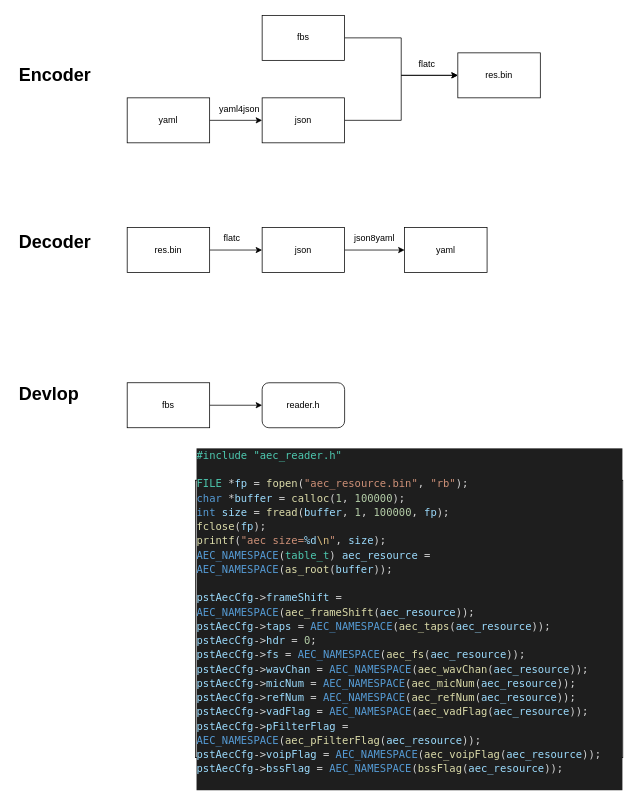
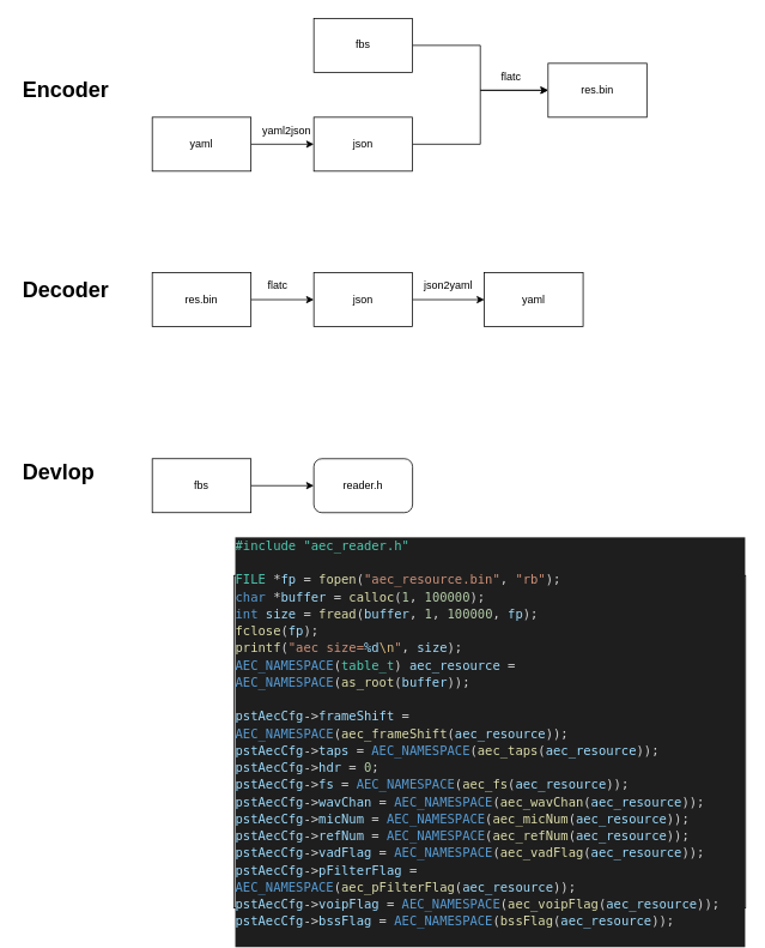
  <mxCell id="0" />
  <mxCell id="1" parent="0" />
  <mxCell id="2" style="edgeStyle=orthogonalEdgeStyle;rounded=0;orthogonalLoop=1;jettySize=auto;html=1;entryX=0;entryY=0.5;entryDx=0;entryDy=0;" parent="1" source="3" target="5" edge="1"><mxGeometry relative="1" as="geometry" /></mxCell>
  <mxCell id="3" value="yaml" style="rounded=0;whiteSpace=wrap;html=1;" parent="1" vertex="1"><mxGeometry x="169" y="130" width="110" height="60" as="geometry" /></mxCell>
  <mxCell id="4" style="edgeStyle=orthogonalEdgeStyle;rounded=0;orthogonalLoop=1;jettySize=auto;html=1;entryX=0;entryY=0.5;entryDx=0;entryDy=0;" parent="1" source="5" target="6" edge="1"><mxGeometry relative="1" as="geometry" /></mxCell>
  <mxCell id="5" value="json" style="rounded=0;whiteSpace=wrap;html=1;" parent="1" vertex="1"><mxGeometry x="349" y="130" width="110" height="60" as="geometry" /></mxCell>
  <mxCell id="6" value="res.bin" style="rounded=0;whiteSpace=wrap;html=1;" parent="1" vertex="1"><mxGeometry x="610" y="70" width="110" height="60" as="geometry" /></mxCell>
- <mxCell id="7" value="yaml4json" style="text;html=1;strokeColor=none;fillColor=none;align=center;verticalAlign=middle;whiteSpace=wrap;rounded=0;" parent="1" vertex="1"><mxGeometry x="289" y="130" width="60" height="30" as="geometry" /></mxCell>
+ <mxCell id="7" value="yaml2json" style="text;html=1;strokeColor=none;fillColor=none;align=center;verticalAlign=middle;whiteSpace=wrap;rounded=0;" parent="1" vertex="1"><mxGeometry x="289" y="130" width="60" height="30" as="geometry" /></mxCell>
  <mxCell id="8" style="edgeStyle=orthogonalEdgeStyle;rounded=0;orthogonalLoop=1;jettySize=auto;html=1;entryX=0;entryY=0.5;entryDx=0;entryDy=0;" parent="1" source="9" target="11" edge="1"><mxGeometry relative="1" as="geometry" /></mxCell>
  <mxCell id="9" value="res.bin" style="rounded=0;whiteSpace=wrap;html=1;" parent="1" vertex="1"><mxGeometry x="169" y="303" width="110" height="60" as="geometry" /></mxCell>
  <mxCell id="10" style="edgeStyle=orthogonalEdgeStyle;rounded=0;orthogonalLoop=1;jettySize=auto;html=1;entryX=0;entryY=0.5;entryDx=0;entryDy=0;" parent="1" source="11" target="12" edge="1"><mxGeometry relative="1" as="geometry" /></mxCell>
  <mxCell id="11" value="json" style="rounded=0;whiteSpace=wrap;html=1;" parent="1" vertex="1"><mxGeometry x="349" y="303" width="110" height="60" as="geometry" /></mxCell>
  <mxCell id="12" value="yaml" style="rounded=0;whiteSpace=wrap;html=1;" parent="1" vertex="1"><mxGeometry x="539" y="303" width="110" height="60" as="geometry" /></mxCell>
- <mxCell id="13" value="json8yaml" style="text;html=1;strokeColor=none;fillColor=none;align=center;verticalAlign=middle;whiteSpace=wrap;rounded=0;" parent="1" vertex="1"><mxGeometry x="469" y="303" width="60" height="30" as="geometry" /></mxCell>
+ <mxCell id="13" value="json2yaml" style="text;html=1;strokeColor=none;fillColor=none;align=center;verticalAlign=middle;whiteSpace=wrap;rounded=0;" parent="1" vertex="1"><mxGeometry x="469" y="303" width="60" height="30" as="geometry" /></mxCell>
  <mxCell id="14" style="edgeStyle=orthogonalEdgeStyle;rounded=0;orthogonalLoop=1;jettySize=auto;html=1;entryX=0;entryY=0.5;entryDx=0;entryDy=0;" edge="1" parent="1" source="15" target="6"><mxGeometry relative="1" as="geometry" /></mxCell>
  <mxCell id="15" value="fbs" style="rounded=0;whiteSpace=wrap;html=1;" vertex="1" parent="1"><mxGeometry x="349" y="20" width="110" height="60" as="geometry" /></mxCell>
  <mxCell id="16" value="&lt;h1&gt;Encoder&lt;/h1&gt;" style="text;html=1;strokeColor=none;fillColor=none;spacing=5;spacingTop=-20;whiteSpace=wrap;overflow=hidden;rounded=0;" vertex="1" parent="1"><mxGeometry x="20" y="80" width="130" height="60" as="geometry" /></mxCell>
  <mxCell id="17" value="&lt;h1&gt;Decoder&lt;/h1&gt;" style="text;html=1;strokeColor=none;fillColor=none;spacing=5;spacingTop=-20;whiteSpace=wrap;overflow=hidden;rounded=0;" vertex="1" parent="1"><mxGeometry x="20" y="303" width="130" height="60" as="geometry" /></mxCell>
  <mxCell id="18" value="flatc" style="text;html=1;strokeColor=none;fillColor=none;align=center;verticalAlign=middle;whiteSpace=wrap;rounded=0;" vertex="1" parent="1"><mxGeometry x="539" y="70" width="60" height="30" as="geometry" /></mxCell>
  <mxCell id="19" value="flatc" style="text;html=1;strokeColor=none;fillColor=none;align=center;verticalAlign=middle;whiteSpace=wrap;rounded=0;" vertex="1" parent="1"><mxGeometry x="279" y="303" width="60" height="30" as="geometry" /></mxCell>
  <mxCell id="20" value="&lt;h1&gt;Devlop&lt;/h1&gt;" style="text;html=1;strokeColor=none;fillColor=none;spacing=5;spacingTop=-20;whiteSpace=wrap;overflow=hidden;rounded=0;" vertex="1" parent="1"><mxGeometry x="20" y="505" width="130" height="60" as="geometry" /></mxCell>
  <mxCell id="21" style="edgeStyle=orthogonalEdgeStyle;rounded=0;orthogonalLoop=1;jettySize=auto;html=1;" edge="1" parent="1" source="22" target="23"><mxGeometry relative="1" as="geometry" /></mxCell>
  <mxCell id="22" value="fbs" style="rounded=0;whiteSpace=wrap;html=1;" vertex="1" parent="1"><mxGeometry x="169" y="510" width="110" height="60" as="geometry" /></mxCell>
  <mxCell id="23" value="reader.h" style="whiteSpace=wrap;html=1;rounded=1;" vertex="1" parent="1"><mxGeometry x="349" y="510" width="110" height="60" as="geometry" /></mxCell>
  <mxCell id="24" value="&lt;div style=&quot;color: rgb(212, 212, 212); background-color: rgb(30, 30, 30); font-family: &amp;quot;Droid Sans Mono&amp;quot;, &amp;quot;monospace&amp;quot;, monospace; font-size: 14px; line-height: 19px;&quot;&gt;&lt;div&gt;&lt;span style=&quot;color: #4ec9b0;&quot;&gt;#include &quot;aec_reader.h&quot;&lt;/span&gt;&lt;/div&gt;&lt;div&gt;&lt;span style=&quot;color: #4ec9b0;&quot;&gt;&lt;br&gt;&lt;/span&gt;&lt;/div&gt;&lt;div&gt;    &lt;span style=&quot;color: #4ec9b0;&quot;&gt;FILE&lt;/span&gt; *&lt;span style=&quot;color: #9cdcfe;&quot;&gt;fp&lt;/span&gt; = &lt;span style=&quot;color: #dcdcaa;&quot;&gt;fopen&lt;/span&gt;(&lt;span style=&quot;color: #ce9178;&quot;&gt;&quot;aec_resource.bin&quot;&lt;/span&gt;, &lt;span style=&quot;color: #ce9178;&quot;&gt;&quot;rb&quot;&lt;/span&gt;);&lt;/div&gt;&lt;div&gt;    &lt;span style=&quot;color: #569cd6;&quot;&gt;char&lt;/span&gt; *&lt;span style=&quot;color: #9cdcfe;&quot;&gt;buffer&lt;/span&gt; = &lt;span style=&quot;color: #dcdcaa;&quot;&gt;calloc&lt;/span&gt;(&lt;span style=&quot;color: #b5cea8;&quot;&gt;1&lt;/span&gt;, &lt;span style=&quot;color: #b5cea8;&quot;&gt;100000&lt;/span&gt;);&lt;/div&gt;&lt;div&gt;    &lt;span style=&quot;color: #569cd6;&quot;&gt;int&lt;/span&gt; &lt;span style=&quot;color: #9cdcfe;&quot;&gt;size&lt;/span&gt; = &lt;span style=&quot;color: #dcdcaa;&quot;&gt;fread&lt;/span&gt;(&lt;span style=&quot;color: #9cdcfe;&quot;&gt;buffer&lt;/span&gt;, &lt;span style=&quot;color: #b5cea8;&quot;&gt;1&lt;/span&gt;, &lt;span style=&quot;color: #b5cea8;&quot;&gt;100000&lt;/span&gt;, &lt;span style=&quot;color: #9cdcfe;&quot;&gt;fp&lt;/span&gt;);&lt;/div&gt;&lt;div&gt;    &lt;span style=&quot;color: #dcdcaa;&quot;&gt;fclose&lt;/span&gt;(&lt;span style=&quot;color: #9cdcfe;&quot;&gt;fp&lt;/span&gt;); &lt;/div&gt;&lt;div&gt;    &lt;span style=&quot;color: #dcdcaa;&quot;&gt;printf&lt;/span&gt;(&lt;span style=&quot;color: #ce9178;&quot;&gt;&quot;aec size=&lt;/span&gt;&lt;span style=&quot;color: #9cdcfe;&quot;&gt;%d&lt;/span&gt;&lt;span style=&quot;color: #d7ba7d;&quot;&gt;\n&lt;/span&gt;&lt;span style=&quot;color: #ce9178;&quot;&gt;&quot;&lt;/span&gt;, &lt;span style=&quot;color: #9cdcfe;&quot;&gt;size&lt;/span&gt;);&lt;/div&gt;&lt;div&gt;    &lt;span style=&quot;color: #569cd6;&quot;&gt;AEC_NAMESPACE&lt;/span&gt;(&lt;span style=&quot;color: #4ec9b0;&quot;&gt;table_t&lt;/span&gt;) &lt;span style=&quot;color: #9cdcfe;&quot;&gt;aec_resource&lt;/span&gt; = &lt;span style=&quot;color: #569cd6;&quot;&gt;AEC_NAMESPACE&lt;/span&gt;(&lt;span style=&quot;color: #dcdcaa;&quot;&gt;as_root&lt;/span&gt;(&lt;span style=&quot;color: #9cdcfe;&quot;&gt;buffer&lt;/span&gt;));&lt;/div&gt;&lt;br&gt;&lt;div&gt;    &lt;span style=&quot;color: #9cdcfe;&quot;&gt;pstAecCfg&lt;/span&gt;-&amp;gt;&lt;span style=&quot;color: #9cdcfe;&quot;&gt;frameShift&lt;/span&gt;   = &lt;span style=&quot;color: #569cd6;&quot;&gt;AEC_NAMESPACE&lt;/span&gt;(&lt;span style=&quot;color: #dcdcaa;&quot;&gt;aec_frameShift&lt;/span&gt;(&lt;span style=&quot;color: #9cdcfe;&quot;&gt;aec_resource&lt;/span&gt;));&lt;/div&gt;&lt;div&gt;    &lt;span style=&quot;color: #9cdcfe;&quot;&gt;pstAecCfg&lt;/span&gt;-&amp;gt;&lt;span style=&quot;color: #9cdcfe;&quot;&gt;taps&lt;/span&gt;         = &lt;span style=&quot;color: #569cd6;&quot;&gt;AEC_NAMESPACE&lt;/span&gt;(&lt;span style=&quot;color: #dcdcaa;&quot;&gt;aec_taps&lt;/span&gt;(&lt;span style=&quot;color: #9cdcfe;&quot;&gt;aec_resource&lt;/span&gt;));&lt;/div&gt;&lt;div&gt;    &lt;span style=&quot;color: #9cdcfe;&quot;&gt;pstAecCfg&lt;/span&gt;-&amp;gt;&lt;span style=&quot;color: #9cdcfe;&quot;&gt;hdr&lt;/span&gt;          = &lt;span style=&quot;color: #b5cea8;&quot;&gt;0&lt;/span&gt;;&lt;/div&gt;&lt;div&gt;    &lt;span style=&quot;color: #9cdcfe;&quot;&gt;pstAecCfg&lt;/span&gt;-&amp;gt;&lt;span style=&quot;color: #9cdcfe;&quot;&gt;fs&lt;/span&gt;           = &lt;span style=&quot;color: #569cd6;&quot;&gt;AEC_NAMESPACE&lt;/span&gt;(&lt;span style=&quot;color: #dcdcaa;&quot;&gt;aec_fs&lt;/span&gt;(&lt;span style=&quot;color: #9cdcfe;&quot;&gt;aec_resource&lt;/span&gt;));&lt;/div&gt;&lt;div&gt;    &lt;span style=&quot;color: #9cdcfe;&quot;&gt;pstAecCfg&lt;/span&gt;-&amp;gt;&lt;span style=&quot;color: #9cdcfe;&quot;&gt;wavChan&lt;/span&gt;      = &lt;span style=&quot;color: #569cd6;&quot;&gt;AEC_NAMESPACE&lt;/span&gt;(&lt;span style=&quot;color: #dcdcaa;&quot;&gt;aec_wavChan&lt;/span&gt;(&lt;span style=&quot;color: #9cdcfe;&quot;&gt;aec_resource&lt;/span&gt;));&lt;/div&gt;&lt;div&gt;    &lt;span style=&quot;color: #9cdcfe;&quot;&gt;pstAecCfg&lt;/span&gt;-&amp;gt;&lt;span style=&quot;color: #9cdcfe;&quot;&gt;micNum&lt;/span&gt;       = &lt;span style=&quot;color: #569cd6;&quot;&gt;AEC_NAMESPACE&lt;/span&gt;(&lt;span style=&quot;color: #dcdcaa;&quot;&gt;aec_micNum&lt;/span&gt;(&lt;span style=&quot;color: #9cdcfe;&quot;&gt;aec_resource&lt;/span&gt;));&lt;/div&gt;&lt;div&gt;    &lt;span style=&quot;color: #9cdcfe;&quot;&gt;pstAecCfg&lt;/span&gt;-&amp;gt;&lt;span style=&quot;color: #9cdcfe;&quot;&gt;refNum&lt;/span&gt;       = &lt;span style=&quot;color: #569cd6;&quot;&gt;AEC_NAMESPACE&lt;/span&gt;(&lt;span style=&quot;color: #dcdcaa;&quot;&gt;aec_refNum&lt;/span&gt;(&lt;span style=&quot;color: #9cdcfe;&quot;&gt;aec_resource&lt;/span&gt;));&lt;/div&gt;&lt;div&gt;    &lt;span style=&quot;color: #9cdcfe;&quot;&gt;pstAecCfg&lt;/span&gt;-&amp;gt;&lt;span style=&quot;color: #9cdcfe;&quot;&gt;vadFlag&lt;/span&gt;      = &lt;span style=&quot;color: #569cd6;&quot;&gt;AEC_NAMESPACE&lt;/span&gt;(&lt;span style=&quot;color: #dcdcaa;&quot;&gt;aec_vadFlag&lt;/span&gt;(&lt;span style=&quot;color: #9cdcfe;&quot;&gt;aec_resource&lt;/span&gt;));&lt;/div&gt;&lt;div&gt;    &lt;span style=&quot;color: #9cdcfe;&quot;&gt;pstAecCfg&lt;/span&gt;-&amp;gt;&lt;span style=&quot;color: #9cdcfe;&quot;&gt;pFilterFlag&lt;/span&gt;  = &lt;span style=&quot;color: #569cd6;&quot;&gt;AEC_NAMESPACE&lt;/span&gt;(&lt;span style=&quot;color: #dcdcaa;&quot;&gt;aec_pFilterFlag&lt;/span&gt;(&lt;span style=&quot;color: #9cdcfe;&quot;&gt;aec_resource&lt;/span&gt;));&lt;/div&gt;&lt;div&gt;    &lt;span style=&quot;color: #9cdcfe;&quot;&gt;pstAecCfg&lt;/span&gt;-&amp;gt;&lt;span style=&quot;color: #9cdcfe;&quot;&gt;voipFlag&lt;/span&gt;     = &lt;span style=&quot;color: #569cd6;&quot;&gt;AEC_NAMESPACE&lt;/span&gt;(&lt;span style=&quot;color: #dcdcaa;&quot;&gt;aec_voipFlag&lt;/span&gt;(&lt;span style=&quot;color: #9cdcfe;&quot;&gt;aec_resource&lt;/span&gt;));&lt;/div&gt;&lt;div&gt;    &lt;span style=&quot;color: #9cdcfe;&quot;&gt;pstAecCfg&lt;/span&gt;-&amp;gt;&lt;span style=&quot;color: #9cdcfe;&quot;&gt;bssFlag&lt;/span&gt;      = &lt;span style=&quot;color: #569cd6;&quot;&gt;AEC_NAMESPACE&lt;/span&gt;(&lt;span style=&quot;color: #dcdcaa;&quot;&gt;bssFlag&lt;/span&gt;(&lt;span style=&quot;color: #9cdcfe;&quot;&gt;aec_resource&lt;/span&gt;));&lt;/div&gt;&lt;br&gt;&lt;/div&gt;" style="text;html=1;strokeColor=default;fillColor=none;align=left;verticalAlign=middle;whiteSpace=wrap;rounded=0;" vertex="1" parent="1"><mxGeometry x="260" y="640" width="570" height="370" as="geometry" /></mxCell>
